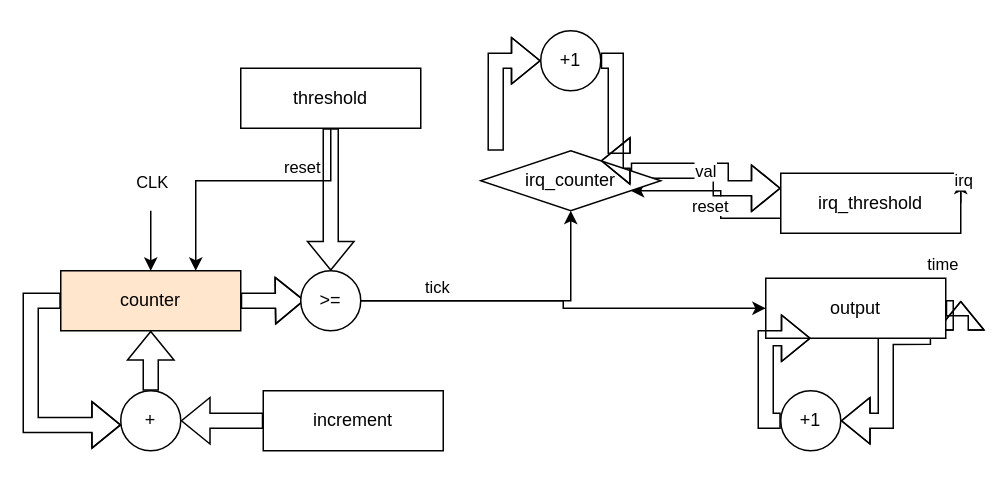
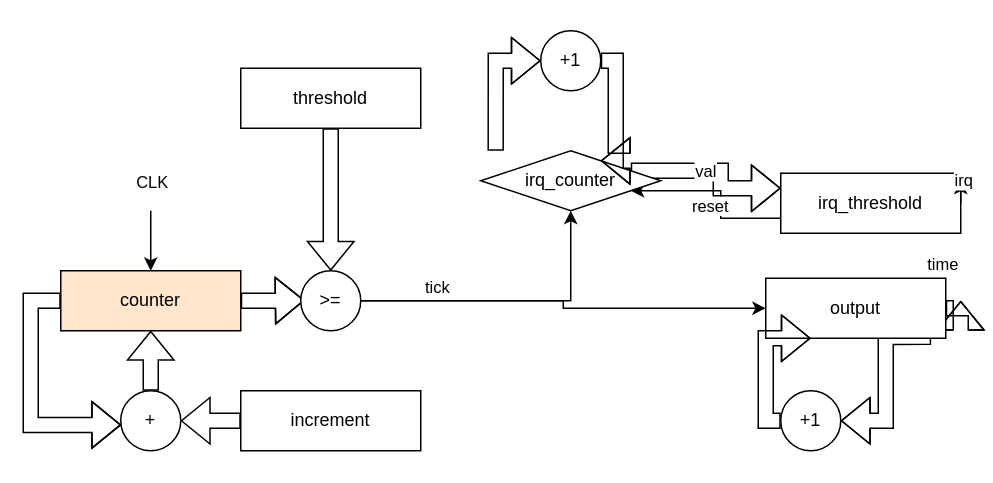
  <mxCell id="0" />
  <mxCell id="1" parent="0" />
  <mxCell id="2" style="edgeStyle=orthogonalEdgeStyle;rounded=0;orthogonalLoop=1;jettySize=auto;html=1;entryX=0.007;entryY=0.57;entryDx=0;entryDy=0;entryPerimeter=0;shape=flexArrow;" edge="1" parent="1" source="4" target="6"><mxGeometry relative="1" as="geometry"><Array as="points"><mxPoint x="20" y="200" /><mxPoint x="20" y="283" /></Array></mxGeometry></mxCell>
  <mxCell id="3" style="edgeStyle=orthogonalEdgeStyle;rounded=0;orthogonalLoop=1;jettySize=auto;html=1;entryX=0.065;entryY=0.493;entryDx=0;entryDy=0;entryPerimeter=0;shape=flexArrow;" edge="1" parent="1" source="4" target="18"><mxGeometry relative="1" as="geometry" /></mxCell>
  <mxCell id="4" value="counter" style="rounded=0;whiteSpace=wrap;html=1;fillColor=#ffe6cc;" vertex="1" parent="1"><mxGeometry x="40" y="180" width="120" height="40" as="geometry" /></mxCell>
  <mxCell id="5" value="" style="edgeStyle=orthogonalEdgeStyle;rounded=0;orthogonalLoop=1;jettySize=auto;html=1;shape=flexArrow;" edge="1" parent="1" source="6" target="4"><mxGeometry relative="1" as="geometry" /></mxCell>
  <mxCell id="6" value="+" style="ellipse;whiteSpace=wrap;html=1;aspect=fixed;" vertex="1" parent="1"><mxGeometry x="80" y="260" width="40" height="40" as="geometry" /></mxCell>
  <mxCell id="7" value="" style="edgeStyle=orthogonalEdgeStyle;rounded=0;orthogonalLoop=1;jettySize=auto;html=1;shape=flexArrow;" edge="1" parent="1" source="8" target="6"><mxGeometry relative="1" as="geometry" /></mxCell>
- <mxCell id="8" value="increment" style="rounded=0;whiteSpace=wrap;html=1;" vertex="1" parent="1"><mxGeometry x="175" y="260" width="120" height="40" as="geometry" /></mxCell>
+ <mxCell id="8" value="increment" style="rounded=0;whiteSpace=wrap;html=1;" vertex="1" parent="1"><mxGeometry x="160" y="260" width="120" height="40" as="geometry" /></mxCell>
  <mxCell id="9" value="" style="endArrow=classic;html=1;rounded=0;entryX=0.5;entryY=0;entryDx=0;entryDy=0;" edge="1" parent="1" target="4"><mxGeometry width="50" height="50" relative="1" as="geometry"><mxPoint x="100" y="140" as="sourcePoint" /><mxPoint x="140" y="140" as="targetPoint" /></mxGeometry></mxCell>
  <mxCell id="10" value="CLK" style="edgeLabel;html=1;align=center;verticalAlign=middle;resizable=0;points=[];" vertex="1" connectable="0" parent="9"><mxGeometry x="-0.488" y="1" relative="1" as="geometry"><mxPoint x="-1" y="-30" as="offset" /></mxGeometry></mxCell>
  <mxCell id="11" style="edgeStyle=orthogonalEdgeStyle;rounded=0;orthogonalLoop=1;jettySize=auto;html=1;entryX=0.5;entryY=0;entryDx=0;entryDy=0;shape=flexArrow;" edge="1" parent="1" source="14" target="18"><mxGeometry relative="1" as="geometry" /></mxCell>
- <mxCell id="12" style="edgeStyle=orthogonalEdgeStyle;rounded=0;orthogonalLoop=1;jettySize=auto;html=1;entryX=0.75;entryY=0;entryDx=0;entryDy=0;" edge="1" parent="1" source="14" target="4"><mxGeometry relative="1" as="geometry"><Array as="points"><mxPoint x="130" y="120" /></Array></mxGeometry></mxCell>
- <mxCell id="13" value="reset" style="edgeLabel;html=1;align=center;verticalAlign=middle;resizable=0;points=[];" vertex="1" connectable="0" parent="12"><mxGeometry x="-0.404" y="-1" relative="1" as="geometry"><mxPoint y="-9" as="offset" /></mxGeometry></mxCell>
  <mxCell id="14" value="threshold" style="rounded=0;whiteSpace=wrap;html=1;" vertex="1" parent="1"><mxGeometry x="160" y="45" width="120" height="40" as="geometry" /></mxCell>
  <mxCell id="15" value="" style="edgeStyle=orthogonalEdgeStyle;rounded=0;orthogonalLoop=1;jettySize=auto;html=1;" edge="1" parent="1" source="18" target="22"><mxGeometry relative="1" as="geometry" /></mxCell>
  <mxCell id="16" style="edgeStyle=orthogonalEdgeStyle;rounded=0;orthogonalLoop=1;jettySize=auto;html=1;entryX=0.5;entryY=1;entryDx=0;entryDy=0;" edge="1" parent="1" source="18" target="31"><mxGeometry relative="1" as="geometry" /></mxCell>
  <mxCell id="17" value="tick" style="edgeLabel;html=1;align=center;verticalAlign=middle;resizable=0;points=[];" vertex="1" connectable="0" parent="16"><mxGeometry x="-0.393" y="2" relative="1" as="geometry"><mxPoint x="-11" y="-8" as="offset" /></mxGeometry></mxCell>
  <mxCell id="18" value="&amp;gt;=" style="ellipse;whiteSpace=wrap;html=1;aspect=fixed;" vertex="1" parent="1"><mxGeometry x="200" y="180" width="40" height="40" as="geometry" /></mxCell>
  <mxCell id="19" style="edgeStyle=orthogonalEdgeStyle;rounded=0;orthogonalLoop=1;jettySize=auto;html=1;exitX=0.919;exitY=0.977;exitDx=0;exitDy=0;entryX=1;entryY=0.5;entryDx=0;entryDy=0;shape=flexArrow;exitPerimeter=0;" edge="1" parent="1" source="22" target="24"><mxGeometry relative="1" as="geometry"><Array as="points"><mxPoint x="590" y="280" /></Array></mxGeometry></mxCell>
  <mxCell id="20" style="edgeStyle=orthogonalEdgeStyle;rounded=0;orthogonalLoop=1;jettySize=auto;html=1;exitX=1;exitY=0.5;exitDx=0;exitDy=0;shape=flexArrow;" edge="1" parent="1" source="22"><mxGeometry relative="1" as="geometry"><mxPoint x="640" y="200.057" as="targetPoint" /></mxGeometry></mxCell>
  <mxCell id="21" value="time" style="edgeLabel;html=1;align=center;verticalAlign=middle;resizable=0;points=[];" vertex="1" connectable="0" parent="20"><mxGeometry x="0.562" y="2" relative="1" as="geometry"><mxPoint x="-11" y="-28" as="offset" /></mxGeometry></mxCell>
  <mxCell id="22" value="output" style="rounded=0;whiteSpace=wrap;html=1;" vertex="1" parent="1"><mxGeometry x="510" y="185" width="120" height="40" as="geometry" /></mxCell>
  <mxCell id="23" style="edgeStyle=orthogonalEdgeStyle;rounded=0;orthogonalLoop=1;jettySize=auto;html=1;entryX=0.25;entryY=1;entryDx=0;entryDy=0;shape=flexArrow;" edge="1" parent="1" source="24" target="22"><mxGeometry relative="1" as="geometry"><Array as="points"><mxPoint x="510" y="280" /></Array></mxGeometry></mxCell>
  <mxCell id="24" value="+1" style="ellipse;whiteSpace=wrap;html=1;aspect=fixed;" vertex="1" parent="1"><mxGeometry x="520" y="260" width="40" height="40" as="geometry" /></mxCell>
  <mxCell id="25" style="edgeStyle=orthogonalEdgeStyle;rounded=0;orthogonalLoop=1;jettySize=auto;html=1;exitX=0;exitY=0.75;exitDx=0;exitDy=0;entryX=1;entryY=0.75;entryDx=0;entryDy=0;" edge="1" parent="1" source="27" target="31"><mxGeometry relative="1" as="geometry" /></mxCell>
  <mxCell id="26" value="reset" style="edgeLabel;html=1;align=center;verticalAlign=middle;resizable=0;points=[];" vertex="1" connectable="0" parent="25"><mxGeometry x="0.114" relative="1" as="geometry"><mxPoint y="10" as="offset" /></mxGeometry></mxCell>
  <mxCell id="27" value="irq_threshold" style="rounded=0;whiteSpace=wrap;html=1;" vertex="1" parent="1"><mxGeometry x="520" y="115" width="120" height="40" as="geometry" /></mxCell>
  <mxCell id="28" style="edgeStyle=orthogonalEdgeStyle;rounded=0;orthogonalLoop=1;jettySize=auto;html=1;exitX=0.083;exitY=0;exitDx=0;exitDy=0;entryX=0;entryY=0.5;entryDx=0;entryDy=0;shape=flexArrow;exitPerimeter=0;" edge="1" parent="1" source="31" target="33"><mxGeometry relative="1" as="geometry"><Array as="points"><mxPoint x="330" y="40" /></Array></mxGeometry></mxCell>
  <mxCell id="29" style="edgeStyle=orthogonalEdgeStyle;rounded=0;orthogonalLoop=1;jettySize=auto;html=1;exitX=1;exitY=0.25;exitDx=0;exitDy=0;entryX=0;entryY=0.25;entryDx=0;entryDy=0;shape=flexArrow;" edge="1" parent="1" source="31" target="27"><mxGeometry relative="1" as="geometry" /></mxCell>
  <mxCell id="30" value="val" style="edgeLabel;html=1;align=center;verticalAlign=middle;resizable=0;points=[];" vertex="1" connectable="0" parent="29"><mxGeometry x="-0.102" relative="1" as="geometry"><mxPoint as="offset" /></mxGeometry></mxCell>
  <mxCell id="31" value="irq_counter" style="rhombus;whiteSpace=wrap;html=1;" vertex="1" parent="1"><mxGeometry x="320" y="100" width="120" height="40" as="geometry" /></mxCell>
  <mxCell id="32" style="edgeStyle=orthogonalEdgeStyle;rounded=0;orthogonalLoop=1;jettySize=auto;html=1;exitX=1;exitY=0.5;exitDx=0;exitDy=0;entryX=0.75;entryY=0;entryDx=0;entryDy=0;shape=flexArrow;" edge="1" parent="1" source="33" target="31"><mxGeometry relative="1" as="geometry"><Array as="points"><mxPoint x="410" y="40" /></Array></mxGeometry></mxCell>
  <mxCell id="33" value="+1" style="ellipse;whiteSpace=wrap;html=1;aspect=fixed;" vertex="1" parent="1"><mxGeometry x="360" y="20" width="40" height="40" as="geometry" /></mxCell>
  <mxCell id="34" value="" style="endArrow=classic;html=1;rounded=0;exitX=1;exitY=0.5;exitDx=0;exitDy=0;" edge="1" parent="1" source="27"><mxGeometry width="50" height="50" relative="1" as="geometry"><mxPoint x="570" y="170" as="sourcePoint" /><mxPoint x="640" y="120" as="targetPoint" /></mxGeometry></mxCell>
  <mxCell id="35" value="irq" style="edgeLabel;html=1;align=center;verticalAlign=middle;resizable=0;points=[];" vertex="1" connectable="0" parent="34"><mxGeometry x="-0.302" y="-1" relative="1" as="geometry"><mxPoint y="-11" as="offset" /></mxGeometry></mxCell>
